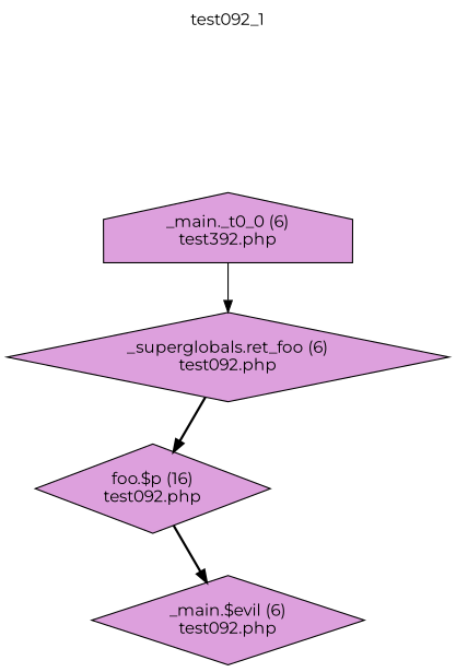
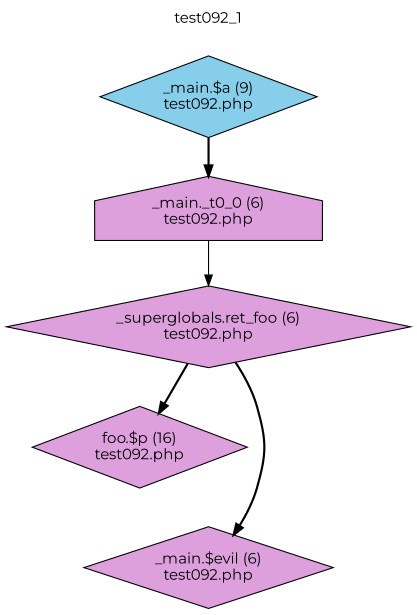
  digraph {
    fontname=Montserrat
    label=test092_1
    labelloc=t
    node [fillcolor=plum fontname=Montserrat shape=diamond style=filled]
    edge [fontname=Montserrat style=bold]
-   n2 [label="_main._t0_0 (6)\ntest392.php" shape=house]
+   n1 [fillcolor=skyblue label="_main.$a (9)\ntest092.php"]
+   n2 [label="_main._t0_0 (6)\ntest092.php" shape=house]
    n3 [label="_superglobals.ret_foo (6)\ntest092.php"]
    n4 [label="foo.$p (16)\ntest092.php"]
    n5 [label="_main.$evil (6)\ntest092.php"]
+   n1 -> n2
    n2 -> n3 [style=solid]
    n3 -> n4
-   n4 -> n5
+   n3 -> n5
  }
